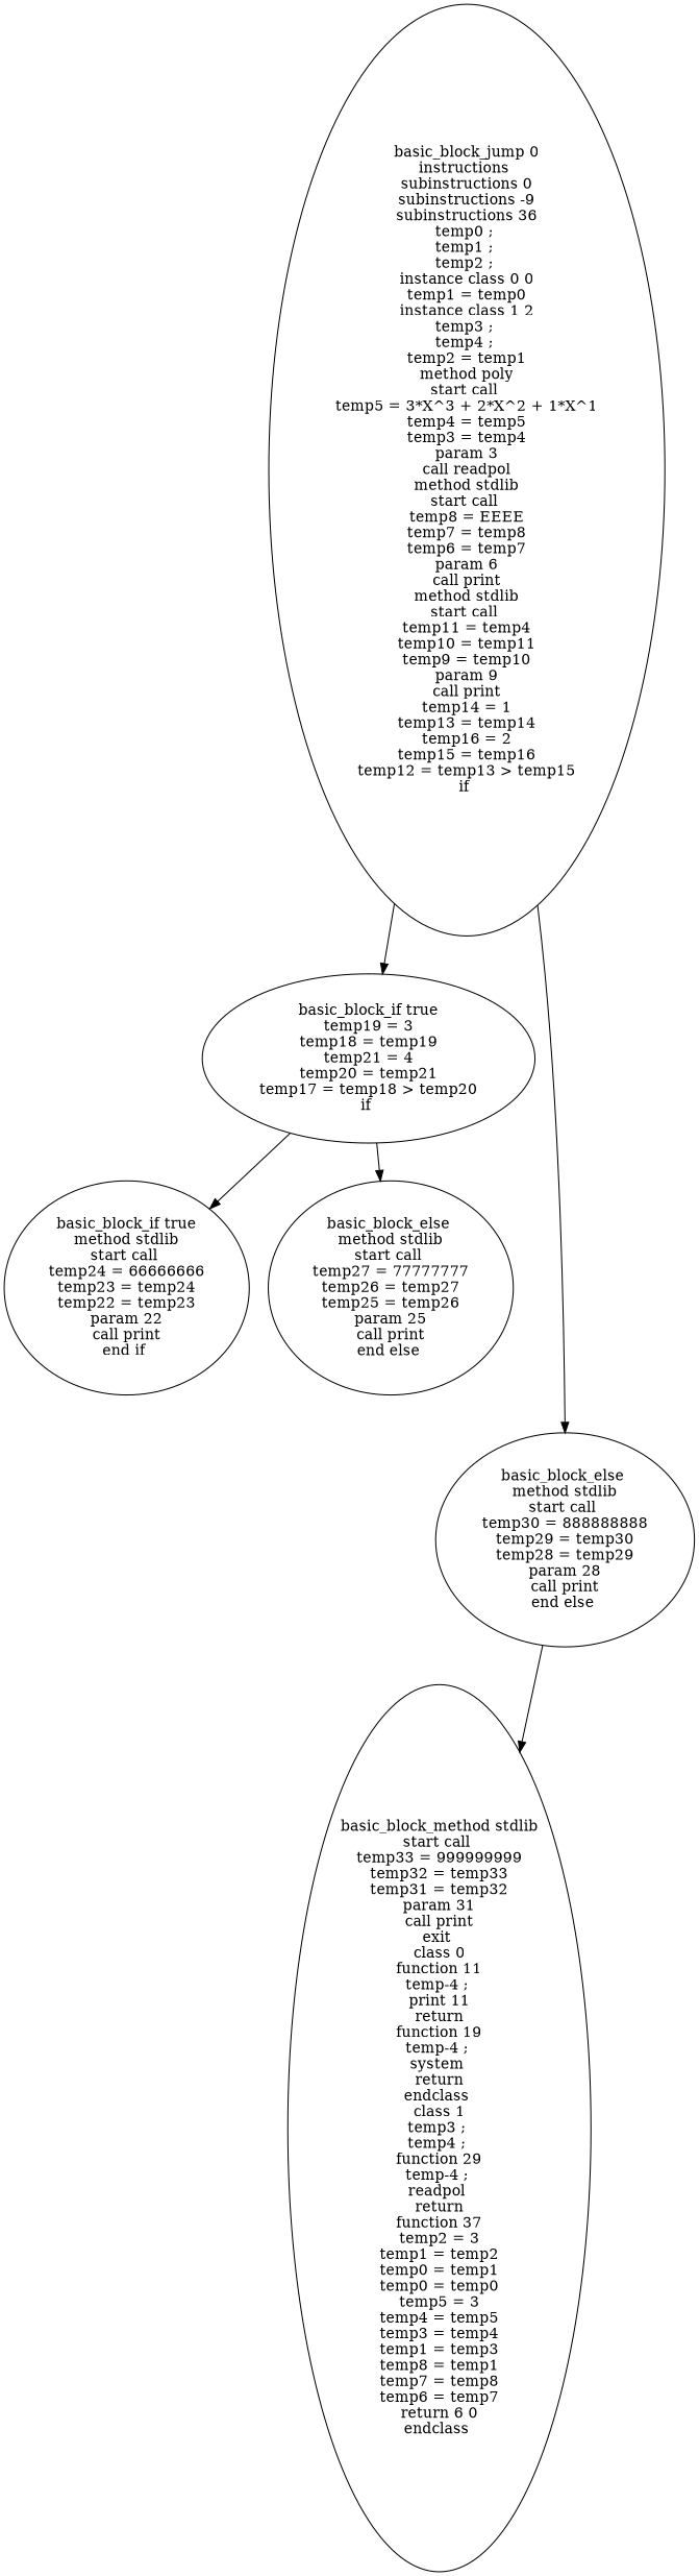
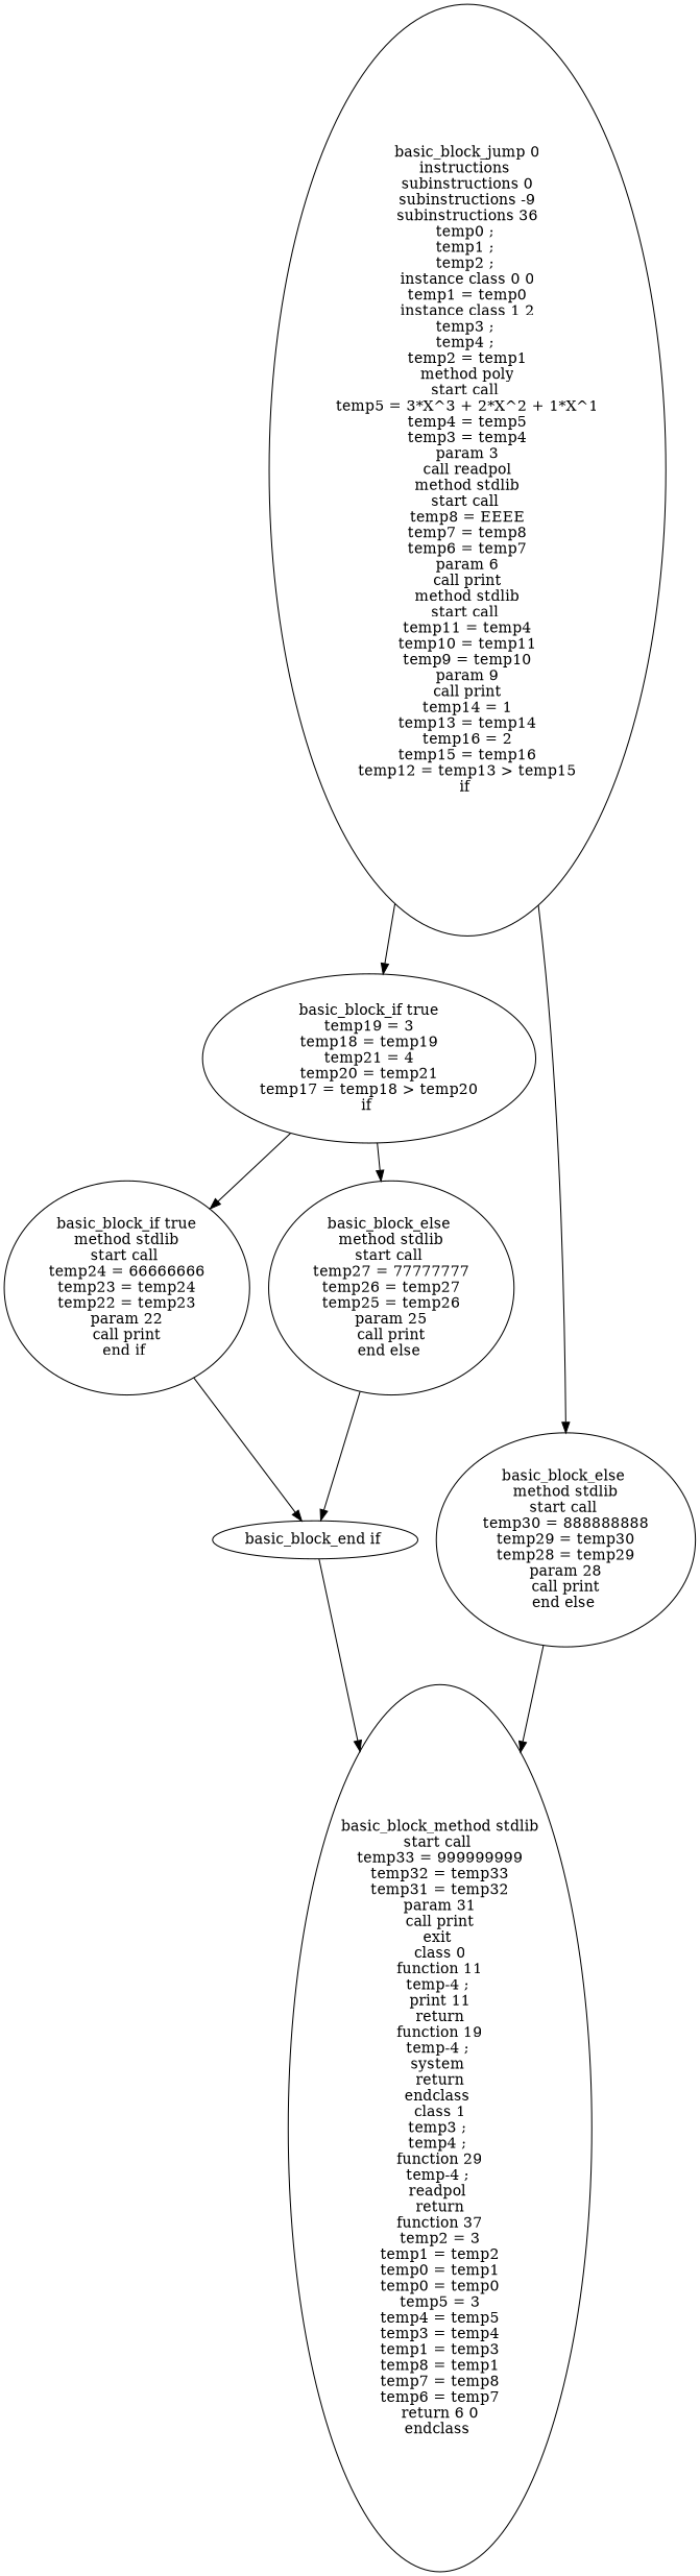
  digraph {
    ordering=out
    n1 [label="basic_block_if true\nmethod stdlib\nstart call \ntemp24 = 66666666\ntemp23 = temp24\ntemp22 = temp23\nparam 22\ncall print\nend if \n"]
+   n2 [label="basic_block_end if \n"]
    n3 [label="basic_block_else \nmethod stdlib\nstart call \ntemp27 = 77777777\ntemp26 = temp27\ntemp25 = temp26\nparam 25\ncall print\nend else \n"]
    n4 [label="basic_block_method stdlib\nstart call \ntemp33 = 999999999\ntemp32 = temp33\ntemp31 = temp32\nparam 31\ncall print\nexit \nclass 0\nfunction 11\ntemp-4 ; \nprint 11\nreturn\nfunction 19\ntemp-4 ; \nsystem \nreturn\nendclass \nclass 1\ntemp3 ; \ntemp4 ; \nfunction 29\ntemp-4 ; \nreadpol \nreturn\nfunction 37\ntemp2 = 3\ntemp1 = temp2\ntemp0 = temp1\ntemp0 = temp0\ntemp5 = 3\ntemp4 = temp5\ntemp3 = temp4\ntemp1 = temp3\ntemp8 = temp1\ntemp7 = temp8\ntemp6 = temp7\nreturn 6 0\nendclass \n"]
    n5 [label="basic_block_if true\ntemp19 = 3\ntemp18 = temp19\ntemp21 = 4\ntemp20 = temp21\ntemp17 = temp18 > temp20\nif \n"]
    n6 [label="basic_block_else \nmethod stdlib\nstart call \ntemp30 = 888888888\ntemp29 = temp30\ntemp28 = temp29\nparam 28\ncall print\nend else \n"]
    n7 [label="basic_block_jump 0\ninstructions \nsubinstructions 0\nsubinstructions -9\nsubinstructions 36\ntemp0 ; \ntemp1 ; \ntemp2 ; \ninstance class 0 0\ntemp1 = temp0\ninstance class 1 2\ntemp3 ; \ntemp4 ; \ntemp2 = temp1\nmethod poly\nstart call \ntemp5 = 3*X^3 + 2*X^2 + 1*X^1\ntemp4 = temp5\ntemp3 = temp4\nparam 3\ncall readpol\nmethod stdlib\nstart call \ntemp8 = EEEE\ntemp7 = temp8\ntemp6 = temp7\nparam 6\ncall print\nmethod stdlib\nstart call \ntemp11 = temp4\ntemp10 = temp11\ntemp9 = temp10\nparam 9\ncall print\ntemp14 = 1\ntemp13 = temp14\ntemp16 = 2\ntemp15 = temp16\ntemp12 = temp13 > temp15\nif \n"]
+   n1 -> n2
+   n2 -> n4
+   n3 -> n2
    n5 -> n1
    n5 -> n3
    n6 -> n4
    n7 -> n5
    n7 -> n6
  }
